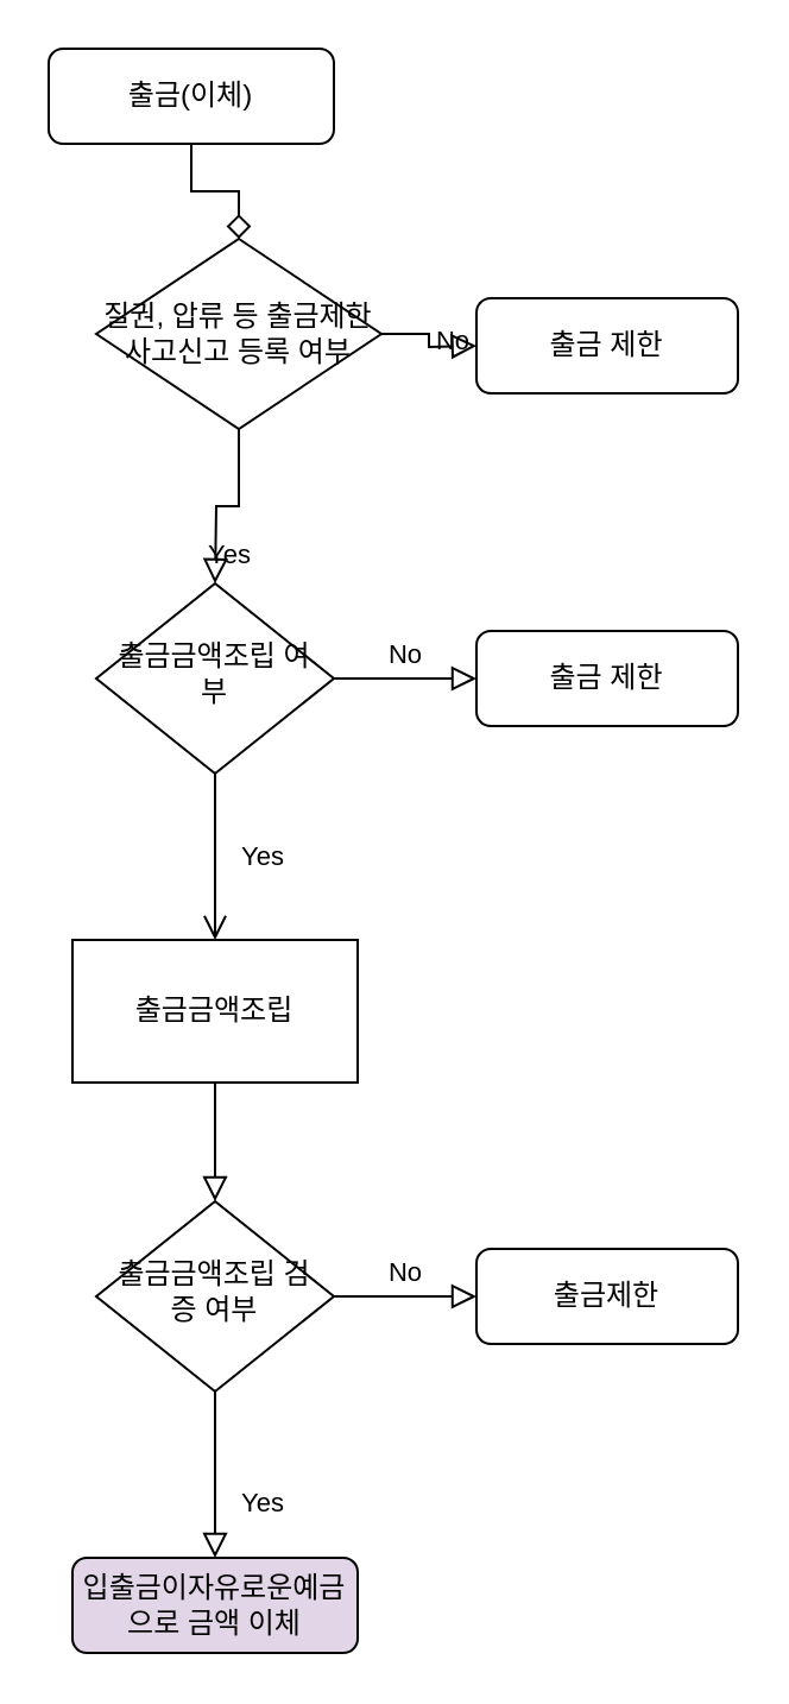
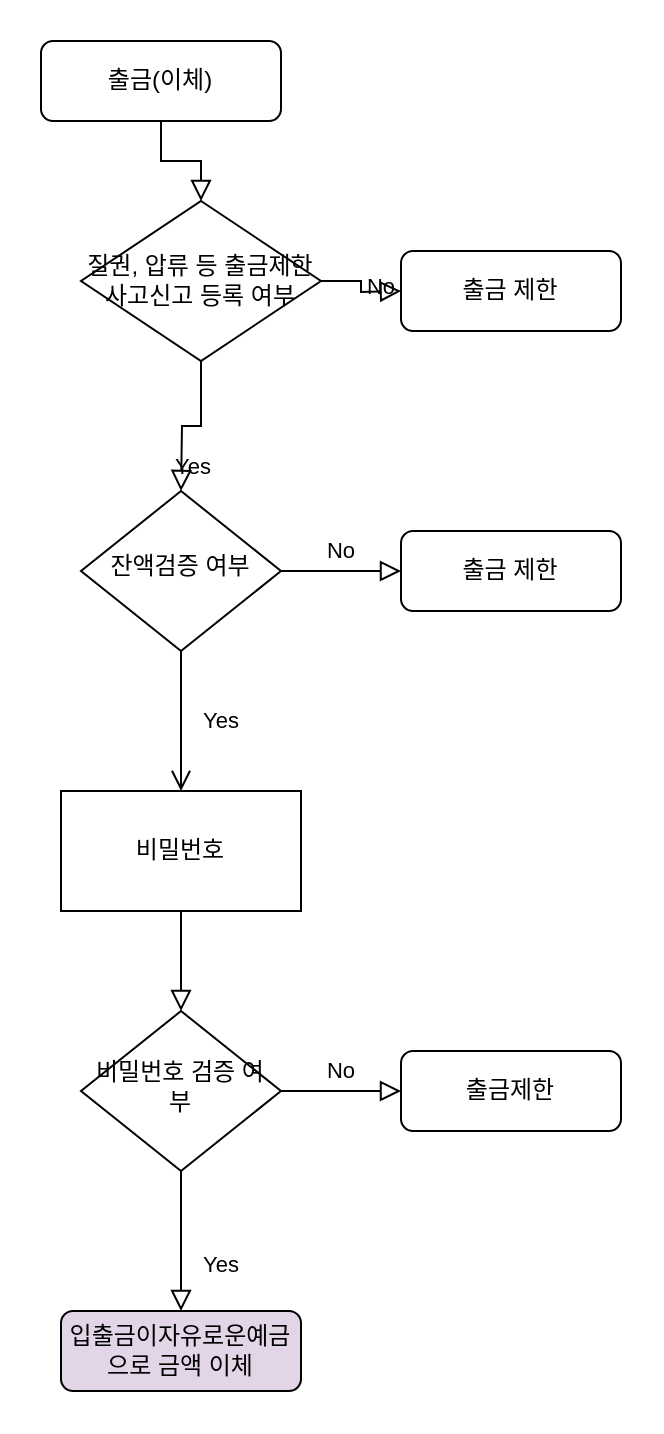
  <mxCell id="0" />
  <mxCell id="1" parent="0" />
- <mxCell id="2" value="" style="rounded=0;html=1;jettySize=auto;orthogonalLoop=1;fontSize=11;endArrow=diamond;endFill=0;endSize=8;strokeWidth=1;shadow=0;labelBackgroundColor=none;edgeStyle=orthogonalEdgeStyle;entryX=0.5;entryY=0;entryDx=0;entryDy=0;" parent="1" source="3" target="15" edge="1"><mxGeometry relative="1" as="geometry" /></mxCell>
+ <mxCell id="2" value="" style="rounded=0;html=1;jettySize=auto;orthogonalLoop=1;fontSize=11;endArrow=block;endFill=0;endSize=8;strokeWidth=1;shadow=0;labelBackgroundColor=none;edgeStyle=orthogonalEdgeStyle;entryX=0.5;entryY=0;entryDx=0;entryDy=0;" parent="1" source="3" target="15" edge="1"><mxGeometry relative="1" as="geometry" /></mxCell>
  <mxCell id="3" value="&lt;span style=&quot;background-color: rgb(255 , 255 , 255)&quot;&gt;&lt;font style=&quot;font-size: 12px&quot;&gt;출금(이체)&lt;/font&gt;&lt;/span&gt;" style="rounded=1;whiteSpace=wrap;html=1;fontSize=12;glass=0;strokeWidth=1;shadow=0;" parent="1" vertex="1"><mxGeometry x="20" y="20" width="120" height="40" as="geometry" /></mxCell>
  <mxCell id="4" value="Yes" style="rounded=0;html=1;jettySize=auto;orthogonalLoop=1;fontSize=11;endArrow=open;endFill=0;endSize=8;strokeWidth=1;shadow=0;labelBackgroundColor=none;edgeStyle=orthogonalEdgeStyle;entryX=0.5;entryY=0;entryDx=0;entryDy=0;" parent="1" source="6" target="9" edge="1"><mxGeometry y="20" relative="1" as="geometry"><mxPoint as="offset" /><mxPoint x="90" y="385" as="targetPoint" /></mxGeometry></mxCell>
  <mxCell id="5" value="No" style="edgeStyle=orthogonalEdgeStyle;rounded=0;html=1;jettySize=auto;orthogonalLoop=1;fontSize=11;endArrow=block;endFill=0;endSize=8;strokeWidth=1;shadow=0;labelBackgroundColor=none;" parent="1" source="6" target="7" edge="1"><mxGeometry y="10" relative="1" as="geometry"><mxPoint as="offset" /></mxGeometry></mxCell>
- <mxCell id="6" value="출금금액조립 여부" style="rhombus;whiteSpace=wrap;html=1;shadow=0;fontFamily=Helvetica;fontSize=12;align=center;strokeWidth=1;spacing=6;spacingTop=-4;" parent="1" vertex="1"><mxGeometry x="40" y="245" width="100" height="80" as="geometry" /></mxCell>
+ <mxCell id="6" value="잔액검증 여부" style="rhombus;whiteSpace=wrap;html=1;shadow=0;fontFamily=Helvetica;fontSize=12;align=center;strokeWidth=1;spacing=6;spacingTop=-4;" parent="1" vertex="1"><mxGeometry x="40" y="245" width="100" height="80" as="geometry" /></mxCell>
  <mxCell id="7" value="출금 제한" style="rounded=1;whiteSpace=wrap;html=1;fontSize=12;glass=0;strokeWidth=1;shadow=0;" parent="1" vertex="1"><mxGeometry x="200" y="265" width="110" height="40" as="geometry" /></mxCell>
  <mxCell id="8" value="&lt;span&gt;입출금이자유로운예금으로 금액 이체&lt;/span&gt;" style="rounded=1;whiteSpace=wrap;html=1;fontSize=12;glass=0;strokeWidth=1;shadow=0;fillColor=#e1d5e7;" parent="1" vertex="1"><mxGeometry x="30" y="655" width="120" height="40" as="geometry" /></mxCell>
- <mxCell id="9" value="출금금액조립" style="rounded=0;whiteSpace=wrap;html=1;" parent="1" vertex="1"><mxGeometry x="30" y="395" width="120" height="60" as="geometry" /></mxCell>
+ <mxCell id="9" value="비밀번호" style="rounded=0;whiteSpace=wrap;html=1;" parent="1" vertex="1"><mxGeometry x="30" y="395" width="120" height="60" as="geometry" /></mxCell>
  <mxCell id="10" value="" style="rounded=0;html=1;jettySize=auto;orthogonalLoop=1;fontSize=11;endArrow=block;endFill=0;endSize=8;strokeWidth=1;shadow=0;labelBackgroundColor=none;edgeStyle=orthogonalEdgeStyle;" parent="1" edge="1"><mxGeometry x="0.333" y="20" relative="1" as="geometry"><mxPoint as="offset" /><mxPoint x="90" y="455" as="sourcePoint" /><mxPoint x="90" y="505" as="targetPoint" /></mxGeometry></mxCell>
- <mxCell id="11" value="출금금액조립 검증 여부" style="rhombus;whiteSpace=wrap;html=1;shadow=0;fontFamily=Helvetica;fontSize=12;align=center;strokeWidth=1;spacing=6;spacingTop=-4;" parent="1" vertex="1"><mxGeometry x="40" y="505" width="100" height="80" as="geometry" /></mxCell>
+ <mxCell id="11" value="비밀번호 검증 여부" style="rhombus;whiteSpace=wrap;html=1;shadow=0;fontFamily=Helvetica;fontSize=12;align=center;strokeWidth=1;spacing=6;spacingTop=-4;" parent="1" vertex="1"><mxGeometry x="40" y="505" width="100" height="80" as="geometry" /></mxCell>
  <mxCell id="12" value="Yes" style="rounded=0;html=1;jettySize=auto;orthogonalLoop=1;fontSize=11;endArrow=block;endFill=0;endSize=8;strokeWidth=1;shadow=0;labelBackgroundColor=none;edgeStyle=orthogonalEdgeStyle;entryX=0.5;entryY=0;entryDx=0;entryDy=0;exitX=0.5;exitY=1;exitDx=0;exitDy=0;" parent="1" source="11" edge="1"><mxGeometry x="0.333" y="20" relative="1" as="geometry"><mxPoint as="offset" /><mxPoint x="95" y="583" as="sourcePoint" /><mxPoint x="90" y="655" as="targetPoint" /></mxGeometry></mxCell>
  <mxCell id="13" value="No" style="edgeStyle=orthogonalEdgeStyle;rounded=0;html=1;jettySize=auto;orthogonalLoop=1;fontSize=11;endArrow=block;endFill=0;endSize=8;strokeWidth=1;shadow=0;labelBackgroundColor=none;exitX=1;exitY=0.5;exitDx=0;exitDy=0;" parent="1" source="11" target="14" edge="1"><mxGeometry y="10" relative="1" as="geometry"><mxPoint as="offset" /><mxPoint x="140" y="545" as="sourcePoint" /></mxGeometry></mxCell>
  <mxCell id="14" value="출금제한" style="rounded=1;whiteSpace=wrap;html=1;fontSize=12;glass=0;strokeWidth=1;shadow=0;" parent="1" vertex="1"><mxGeometry x="200" y="525" width="110" height="40" as="geometry" /></mxCell>
  <mxCell id="15" value="&lt;span&gt;질권, 압류 등 출금제한 사고신고 등록 여부&lt;/span&gt;" style="rhombus;whiteSpace=wrap;html=1;" parent="1" vertex="1"><mxGeometry x="40" y="100" width="120" height="80" as="geometry" /></mxCell>
  <mxCell id="16" value="Yes" style="rounded=0;html=1;jettySize=auto;orthogonalLoop=1;fontSize=11;endArrow=block;endFill=0;endSize=8;strokeWidth=1;shadow=0;labelBackgroundColor=none;edgeStyle=orthogonalEdgeStyle;exitX=0.5;exitY=1;exitDx=0;exitDy=0;" parent="1" source="15" edge="1"><mxGeometry y="20" relative="1" as="geometry"><mxPoint as="offset" /><mxPoint x="100" y="335" as="sourcePoint" /><mxPoint x="90" y="245" as="targetPoint" /></mxGeometry></mxCell>
  <mxCell id="17" value="출금 제한" style="rounded=1;whiteSpace=wrap;html=1;fontSize=12;glass=0;strokeWidth=1;shadow=0;" parent="1" vertex="1"><mxGeometry x="200" y="125" width="110" height="40" as="geometry" /></mxCell>
  <mxCell id="18" value="No" style="edgeStyle=orthogonalEdgeStyle;rounded=0;html=1;jettySize=auto;orthogonalLoop=1;fontSize=11;endArrow=block;endFill=0;endSize=8;strokeWidth=1;shadow=0;labelBackgroundColor=none;exitX=1;exitY=0.5;exitDx=0;exitDy=0;" parent="1" source="15" edge="1"><mxGeometry y="10" relative="1" as="geometry"><mxPoint as="offset" /><mxPoint x="150" y="295" as="sourcePoint" /><mxPoint x="200" y="145" as="targetPoint" /></mxGeometry></mxCell>
